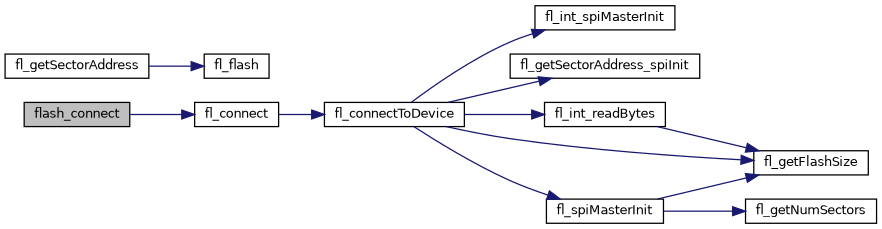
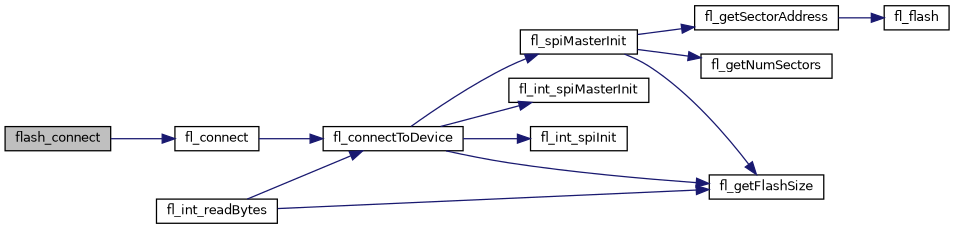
  digraph {
    rankdir=LR
    node [color=black fillcolor=white fontname=Helvetica fontsize=10 shape=record style=filled]
    edge [color=midnightblue fontname=Helvetica fontsize=10 labelfontname=Helvetica labelfontsize=10 style=solid]
    n1 [fillcolor=grey75 fontcolor=black height=0.2 label=flash_connect width=0.4]
    n2 [height=0.2 label=fl_connect width=0.4]
    n3 [height=0.2 label=fl_connectToDevice width=0.4]
    n4 [height=0.2 label=fl_int_spiMasterInit width=0.4]
-   n5 [height=0.2 label=fl_getSectorAddress_spiInit width=0.4]
+   n5 [height=0.2 label=fl_int_spiInit width=0.4]
    n6 [height=0.2 label=fl_int_readBytes width=0.4]
    n7 [height=0.2 label=fl_spiMasterInit width=0.4]
    n8 [height=0.2 label=fl_getFlashSize width=0.4]
    n9 [height=0.2 label=fl_getNumSectors width=0.4]
    n10 [height=0.2 label=fl_getSectorAddress width=0.4]
    n11 [height=0.2 label=fl_flash width=0.4]
    n1 -> n2
    n2 -> n3
    n3 -> n4
    n3 -> n5
-   n3 -> n6
+   n6 -> n3
    n3 -> n7
    n3 -> n8
    n6 -> n8
    n7 -> n8
    n7 -> n9
+   n7 -> n10
    n10 -> n11
  }
